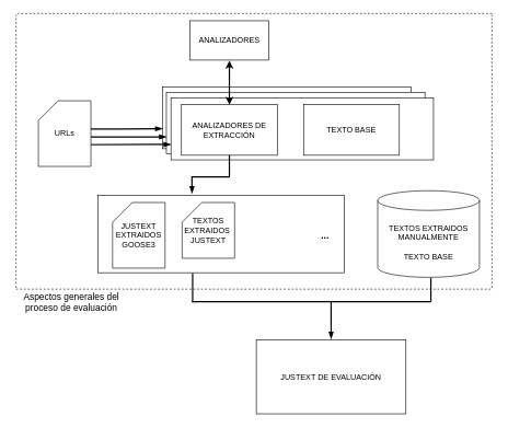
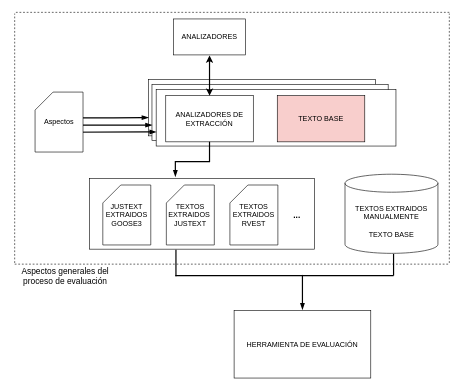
  <mxCell id="0" />
  <mxCell id="1" parent="0" />
  <mxCell id="2" value="" style="rounded=0;whiteSpace=wrap;html=1;strokeWidth=1;" parent="1" vertex="1"><mxGeometry x="247" y="132" width="379" height="94" as="geometry" /></mxCell>
  <mxCell id="3" value="" style="rounded=0;whiteSpace=wrap;html=1;strokeWidth=1;" parent="1" vertex="1"><mxGeometry x="253" y="140" width="394" height="94" as="geometry" /></mxCell>
  <mxCell id="4" value="" style="rounded=0;whiteSpace=wrap;html=1;strokeWidth=1;fillColor=default;" parent="1" vertex="1"><mxGeometry x="260" y="149" width="400" height="94" as="geometry" /></mxCell>
  <mxCell id="5" value="" style="endArrow=blockThin;html=1;rounded=0;strokeWidth=2;entryX=0;entryY=0.75;entryDx=0;entryDy=0;endFill=1;" parent="1" target="4" edge="1"><mxGeometry width="50" height="50" relative="1" as="geometry"><mxPoint x="97" y="220" as="sourcePoint" /><mxPoint x="523" y="273" as="targetPoint" /></mxGeometry></mxCell>
  <mxCell id="6" value="" style="endArrow=blockThin;html=1;rounded=0;strokeWidth=2;entryX=0;entryY=0.75;entryDx=0;entryDy=0;endFill=1;" parent="1" edge="1"><mxGeometry width="50" height="50" relative="1" as="geometry"><mxPoint x="98" y="208" as="sourcePoint" /><mxPoint x="253" y="208" as="targetPoint" /></mxGeometry></mxCell>
  <mxCell id="7" value="" style="endArrow=blockThin;html=1;rounded=0;strokeWidth=2;entryX=0;entryY=0.75;entryDx=0;entryDy=0;endFill=1;" parent="1" edge="1"><mxGeometry width="50" height="50" relative="1" as="geometry"><mxPoint x="98" y="196" as="sourcePoint" /><mxPoint x="247" y="195.5" as="targetPoint" /><Array as="points"><mxPoint x="189" y="196" /></Array></mxGeometry></mxCell>
  <mxCell id="8" value="ANALIZADORES DE EXTRACCIÓN" style="rounded=0;whiteSpace=wrap;html=1;strokeWidth=1;" parent="1" vertex="1"><mxGeometry x="276" y="159" width="146" height="77" as="geometry" /></mxCell>
  <mxCell id="9" value="" style="endArrow=classic;startArrow=classic;html=1;rounded=0;strokeWidth=2;entryX=0.5;entryY=0;entryDx=0;entryDy=0;" parent="1" target="8" edge="1"><mxGeometry width="50" height="50" relative="1" as="geometry"><mxPoint x="349" y="92" as="sourcePoint" /><mxPoint x="523" y="266" as="targetPoint" /><Array as="points" /></mxGeometry></mxCell>
  <mxCell id="10" value="ANALIZADORES" style="rounded=0;whiteSpace=wrap;html=1;strokeWidth=1;" parent="1" vertex="1"><mxGeometry x="289" y="31" width="120" height="60" as="geometry" /></mxCell>
- <mxCell id="11" value="TEXTO BASE" style="rounded=0;whiteSpace=wrap;html=1;strokeWidth=1;" parent="1" vertex="1"><mxGeometry x="462" y="159" width="146" height="77" as="geometry" /></mxCell>
- <mxCell id="12" value="URLs" style="shape=card;whiteSpace=wrap;html=1;strokeWidth=1;" parent="1" vertex="1"><mxGeometry x="58" y="153" width="80" height="100" as="geometry" /></mxCell>
+ <mxCell id="11" value="TEXTO BASE" style="rounded=0;whiteSpace=wrap;html=1;strokeWidth=1;fillColor=#f8cecc;" parent="1" vertex="1"><mxGeometry x="462" y="159" width="146" height="77" as="geometry" /></mxCell>
+ <mxCell id="12" value="Aspectos" style="shape=card;whiteSpace=wrap;html=1;strokeWidth=1;" parent="1" vertex="1"><mxGeometry x="58" y="153" width="80" height="100" as="geometry" /></mxCell>
  <mxCell id="13" value="" style="endArrow=none;dashed=1;html=1;strokeWidth=1;rounded=1;strokeColor=default;" parent="1" edge="1"><mxGeometry width="50" height="50" relative="1" as="geometry"><mxPoint x="24" y="438" as="sourcePoint" /><mxPoint x="24" y="22" as="targetPoint" /></mxGeometry></mxCell>
  <mxCell id="14" value="" style="endArrow=none;dashed=1;html=1;strokeWidth=1;rounded=1;strokeColor=default;" parent="1" edge="1"><mxGeometry width="50" height="50" relative="1" as="geometry"><mxPoint x="26" y="20" as="sourcePoint" /><mxPoint x="752" y="20" as="targetPoint" /></mxGeometry></mxCell>
  <mxCell id="15" value="&lt;font style=&quot;font-size: 14px&quot;&gt;Aspectos generales del proceso de evaluación&lt;/font&gt;" style="text;html=1;strokeColor=none;fillColor=none;align=center;verticalAlign=middle;whiteSpace=wrap;rounded=0;shadow=0;glass=0;dashed=1;sketch=0;" parent="1" vertex="1"><mxGeometry x="20" y="429" width="177" height="61" as="geometry" /></mxCell>
  <mxCell id="16" value="" style="rounded=0;whiteSpace=wrap;html=1;" parent="1" vertex="1"><mxGeometry x="149" y="297" width="375" height="118" as="geometry" /></mxCell>
  <mxCell id="17" value="JUSTEXT EXTRAIDOS GOOSE3" style="shape=card;whiteSpace=wrap;html=1;" parent="1" vertex="1"><mxGeometry x="171" y="308" width="80" height="100" as="geometry" /></mxCell>
- <mxCell id="18" value="TEXTOS EXTRAIDOS&amp;nbsp; JUSTEXT" style="shape=card;whiteSpace=wrap;html=1;" parent="1" vertex="1"><mxGeometry x="277" y="308" width="80" height="85" as="geometry" /></mxCell>
+ <mxCell id="18" value="TEXTOS EXTRAIDOS&amp;nbsp; JUSTEXT" style="shape=card;whiteSpace=wrap;html=1;" parent="1" vertex="1"><mxGeometry x="277" y="308" width="80" height="100" as="geometry" /></mxCell>
+ <mxCell id="19" value="TEXTOS EXTRAIDOS RVEST" style="shape=card;whiteSpace=wrap;html=1;" parent="1" vertex="1"><mxGeometry x="383" y="308" width="80" height="100" as="geometry" /></mxCell>
  <mxCell id="20" value="TEXTOS EXTRAIDOS MANUALMENTE &lt;br&gt;&lt;br&gt;TEXTO BASE" style="shape=cylinder3;whiteSpace=wrap;html=1;boundedLbl=1;backgroundOutline=1;size=15;" parent="1" vertex="1"><mxGeometry x="575" y="290" width="155" height="132" as="geometry" /></mxCell>
  <mxCell id="21" value="&lt;font style=&quot;font-size: 14px&quot;&gt;&lt;b&gt;...&lt;/b&gt;&lt;/font&gt;" style="text;html=1;strokeColor=none;fillColor=none;align=center;verticalAlign=middle;whiteSpace=wrap;rounded=0;" parent="1" vertex="1"><mxGeometry x="465" y="343" width="60" height="30" as="geometry" /></mxCell>
  <mxCell id="22" value="" style="endArrow=blockThin;html=1;rounded=0;strokeWidth=2;endFill=1;exitX=0.5;exitY=1;exitDx=0;exitDy=0;" parent="1" source="8" edge="1"><mxGeometry width="50" height="50" relative="1" as="geometry"><mxPoint x="730" y="281.5" as="sourcePoint" /><mxPoint x="292" y="294" as="targetPoint" /><Array as="points"><mxPoint x="349" y="269" /><mxPoint x="292" y="269" /></Array></mxGeometry></mxCell>
  <mxCell id="23" value="" style="endArrow=none;dashed=1;html=1;strokeWidth=1;rounded=1;strokeColor=default;" parent="1" edge="1"><mxGeometry width="50" height="50" relative="1" as="geometry"><mxPoint x="24" y="440" as="sourcePoint" /><mxPoint x="750" y="440" as="targetPoint" /></mxGeometry></mxCell>
  <mxCell id="24" value="" style="endArrow=none;dashed=1;html=1;strokeWidth=1;rounded=1;strokeColor=default;" parent="1" edge="1"><mxGeometry width="50" height="50" relative="1" as="geometry"><mxPoint x="749" y="438" as="sourcePoint" /><mxPoint x="749" y="22" as="targetPoint" /></mxGeometry></mxCell>
  <mxCell id="25" value="" style="endArrow=none;html=1;rounded=0;strokeWidth=2;" parent="1" edge="1"><mxGeometry width="50" height="50" relative="1" as="geometry"><mxPoint x="292" y="459" as="sourcePoint" /><mxPoint x="656" y="459" as="targetPoint" /></mxGeometry></mxCell>
  <mxCell id="26" value="" style="endArrow=none;html=1;rounded=0;strokeWidth=2;exitX=0.384;exitY=1.008;exitDx=0;exitDy=0;exitPerimeter=0;" parent="1" source="16" edge="1"><mxGeometry width="50" height="50" relative="1" as="geometry"><mxPoint x="491" y="361" as="sourcePoint" /><mxPoint x="293" y="460" as="targetPoint" /></mxGeometry></mxCell>
  <mxCell id="27" value="" style="endArrow=none;html=1;rounded=0;strokeWidth=2;" parent="1" edge="1"><mxGeometry width="50" height="50" relative="1" as="geometry"><mxPoint x="656" y="423" as="sourcePoint" /><mxPoint x="656" y="459.06" as="targetPoint" /></mxGeometry></mxCell>
  <mxCell id="28" value="" style="endArrow=blockThin;html=1;rounded=0;strokeWidth=2;endFill=1;" parent="1" edge="1"><mxGeometry width="50" height="50" relative="1" as="geometry"><mxPoint x="504" y="458" as="sourcePoint" /><mxPoint x="504" y="516" as="targetPoint" /></mxGeometry></mxCell>
- <mxCell id="29" value="JUSTEXT DE EVALUACIÓN" style="rounded=0;whiteSpace=wrap;html=1;" parent="1" vertex="1"><mxGeometry x="390" y="517" width="228" height="113" as="geometry" /></mxCell>
+ <mxCell id="29" value="HERRAMIENTA DE EVALUACIÓN" style="rounded=0;whiteSpace=wrap;html=1;" parent="1" vertex="1"><mxGeometry x="390" y="517" width="228" height="113" as="geometry" /></mxCell>
